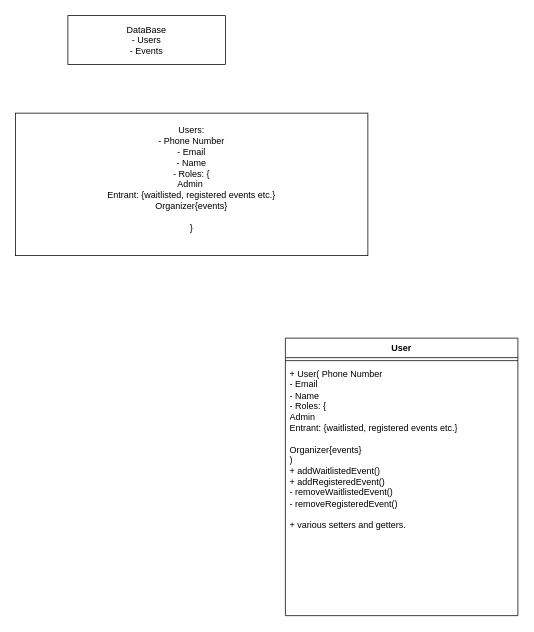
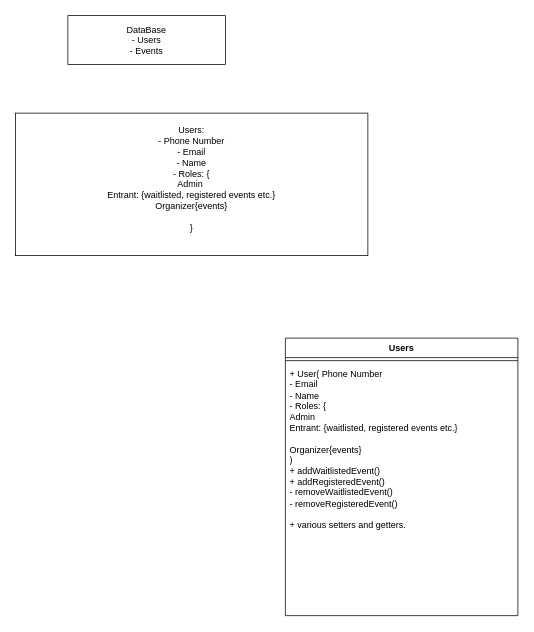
  <mxCell id="0" />
  <mxCell id="1" parent="0" />
  <mxCell id="2" value="DataBase&lt;div&gt;- Users&lt;/div&gt;&lt;div&gt;- Events&lt;/div&gt;" style="rounded=0;whiteSpace=wrap;html=1;" vertex="1" parent="1"><mxGeometry x="90" y="20" width="210" height="65" as="geometry" /></mxCell>
  <mxCell id="3" value="Users:&lt;div&gt;- Phone Number&lt;/div&gt;&lt;div&gt;- Email&lt;/div&gt;&lt;div&gt;- Name&lt;/div&gt;&lt;div&gt;- Roles: {&lt;/div&gt;&lt;div&gt;Admin&amp;nbsp;&lt;/div&gt;&lt;div&gt;Entrant: {waitlisted, registered events etc.}&lt;/div&gt;&lt;div&gt;Organizer{events}&lt;/div&gt;&lt;div&gt;&lt;br&gt;&lt;/div&gt;&lt;div&gt;}&lt;/div&gt;&lt;div&gt;&lt;br&gt;&lt;/div&gt;" style="rounded=0;whiteSpace=wrap;html=1;" vertex="1" parent="1"><mxGeometry x="20" y="150" width="470" height="190" as="geometry" /></mxCell>
- <mxCell id="4" value="User" style="swimlane;fontStyle=1;align=center;verticalAlign=top;childLayout=stackLayout;horizontal=1;startSize=26;horizontalStack=0;resizeParent=1;resizeParentMax=0;resizeLast=0;collapsible=1;marginBottom=0;whiteSpace=wrap;html=1;" vertex="1" parent="1"><mxGeometry x="380" y="450" width="310" height="370" as="geometry" /></mxCell>
+ <mxCell id="4" value="Users" style="swimlane;fontStyle=1;align=center;verticalAlign=top;childLayout=stackLayout;horizontal=1;startSize=26;horizontalStack=0;resizeParent=1;resizeParentMax=0;resizeLast=0;collapsible=1;marginBottom=0;whiteSpace=wrap;html=1;" vertex="1" parent="1"><mxGeometry x="380" y="450" width="310" height="370" as="geometry" /></mxCell>
  <mxCell id="5" value="" style="line;strokeWidth=1;fillColor=none;align=left;verticalAlign=middle;spacingTop=-1;spacingLeft=3;spacingRight=3;rotatable=0;labelPosition=right;points=[];portConstraint=eastwest;strokeColor=inherit;" vertex="1" parent="4"><mxGeometry y="26" width="310" height="8" as="geometry" /></mxCell>
  <mxCell id="6" value="+ User(&lt;span style=&quot;background-color: initial;&quot;&gt;&amp;nbsp;&lt;/span&gt;&lt;span style=&quot;background-color: initial;&quot;&gt;Phone Number&lt;/span&gt;&lt;div&gt;- Email&lt;/div&gt;&lt;div&gt;- Name&lt;/div&gt;&lt;div&gt;- Roles: {&lt;/div&gt;&lt;div&gt;Admin&amp;nbsp;&lt;/div&gt;&lt;div&gt;Entrant: {waitlisted, registered events etc.}&lt;/div&gt;&lt;div&gt;&lt;br&gt;&lt;/div&gt;&lt;div&gt;Organizer{events}&lt;/div&gt;&lt;div&gt;)&lt;/div&gt;&lt;div&gt;+ addWaitlistedEvent()&lt;/div&gt;&lt;div&gt;+ addRegisteredEvent()&lt;/div&gt;&lt;div&gt;- removeWaitlistedEvent()&lt;/div&gt;&lt;div&gt;- removeRegisteredEvent()&lt;/div&gt;&lt;div&gt;&amp;nbsp;&lt;/div&gt;&lt;div&gt;+ various setters and getters.&lt;/div&gt;&lt;div&gt;&lt;br&gt;&lt;/div&gt;&lt;div&gt;&lt;br&gt;&lt;/div&gt;" style="text;strokeColor=none;fillColor=none;align=left;verticalAlign=top;spacingLeft=4;spacingRight=4;overflow=hidden;rotatable=0;points=[[0,0.5],[1,0.5]];portConstraint=eastwest;whiteSpace=wrap;html=1;" vertex="1" parent="4"><mxGeometry y="34" width="310" height="336" as="geometry" /></mxCell>
